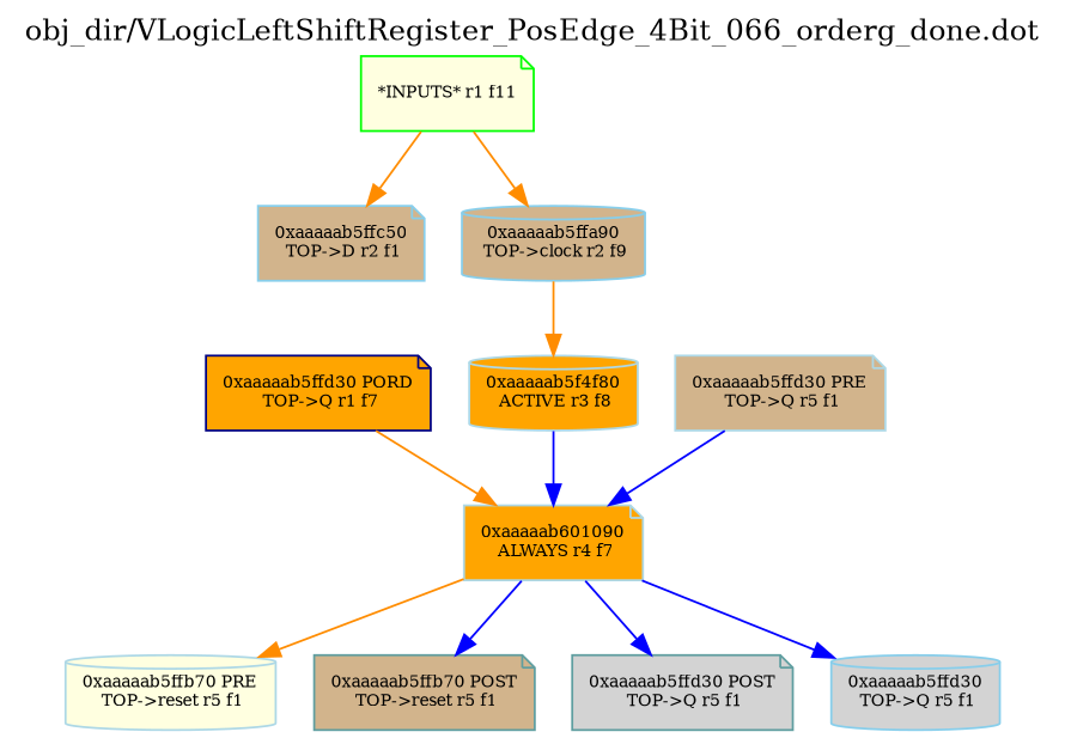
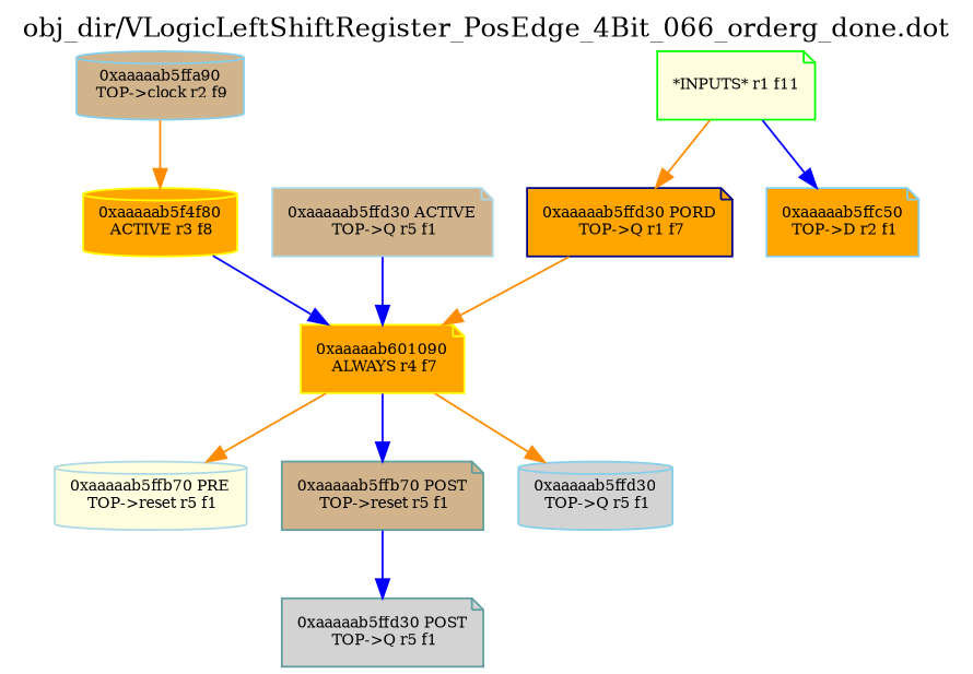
  digraph {
    label="obj_dir/VLogicLeftShiftRegister_PosEdge_4Bit_066_orderg_done.dot"
    labeljust=l
    labelloc=t
    rankdir=TB
    node [color=skyblue fillcolor=tan fontsize=8 shape=note style=filled]
    edge [color=darkorange fontsize=8 weight=32]
    n1 [color=NavyBlue fillcolor=orange label="0xaaaaab5ffd30 PORD\n TOP->Q r1 f7"]
-   n2 [color=lightblue fillcolor=orange label="0xaaaaab601090\n ALWAYS r4 f7"]
+   n2 [color=yellow fillcolor=orange label="0xaaaaab601090\n ALWAYS r4 f7"]
    n3 [color=lightblue fillcolor=lightyellow label="0xaaaaab5ffb70 PRE\n TOP->reset r5 f1" shape=cylinder]
    n4 [color=CadetBlue label="0xaaaaab5ffb70 POST\n TOP->reset r5 f1"]
    n5 [color=CadetBlue fillcolor=lightgrey label="0xaaaaab5ffd30 POST\n TOP->Q r5 f1"]
    n6 [fillcolor=lightgrey label="0xaaaaab5ffd30\n TOP->Q r5 f1" shape=cylinder]
    n7 [color=green fillcolor=lightyellow label="*INPUTS* r1 f11"]
-   n8 [label="0xaaaaab5ffc50\n TOP->D r2 f1"]
+   n8 [fillcolor=orange label="0xaaaaab5ffc50\n TOP->D r2 f1"]
    n9 [label="0xaaaaab5ffa90\n TOP->clock r2 f9" shape=cylinder]
-   n10 [color=lightblue fillcolor=orange label="0xaaaaab5f4f80\n ACTIVE r3 f8" shape=cylinder]
-   n11 [color=lightblue label="0xaaaaab5ffd30 PRE\n TOP->Q r5 f1"]
+   n10 [color=yellow fillcolor=orange label="0xaaaaab5f4f80\n ACTIVE r3 f8" shape=cylinder]
+   n11 [color=lightblue label="0xaaaaab5ffd30 ACTIVE\n TOP->Q r5 f1"]
    n1 -> n2
    n2 -> n3
    n2 -> n4 [color=blue weight=2]
-   n2 -> n5 [color=blue weight=2]
-   n2 -> n6 [color=blue]
-   n7 -> n8 [weight=1]
-   n7 -> n9 [weight=1]
+   n4 -> n5 [color=blue weight=2]
+   n2 -> n6
+   n7 -> n8 [color=blue weight=1]
+   n7 -> n1 [weight=1]
    n9 -> n10 [weight=8]
    n10 -> n2 [color=blue]
    n11 -> n2 [color=blue]
  }
